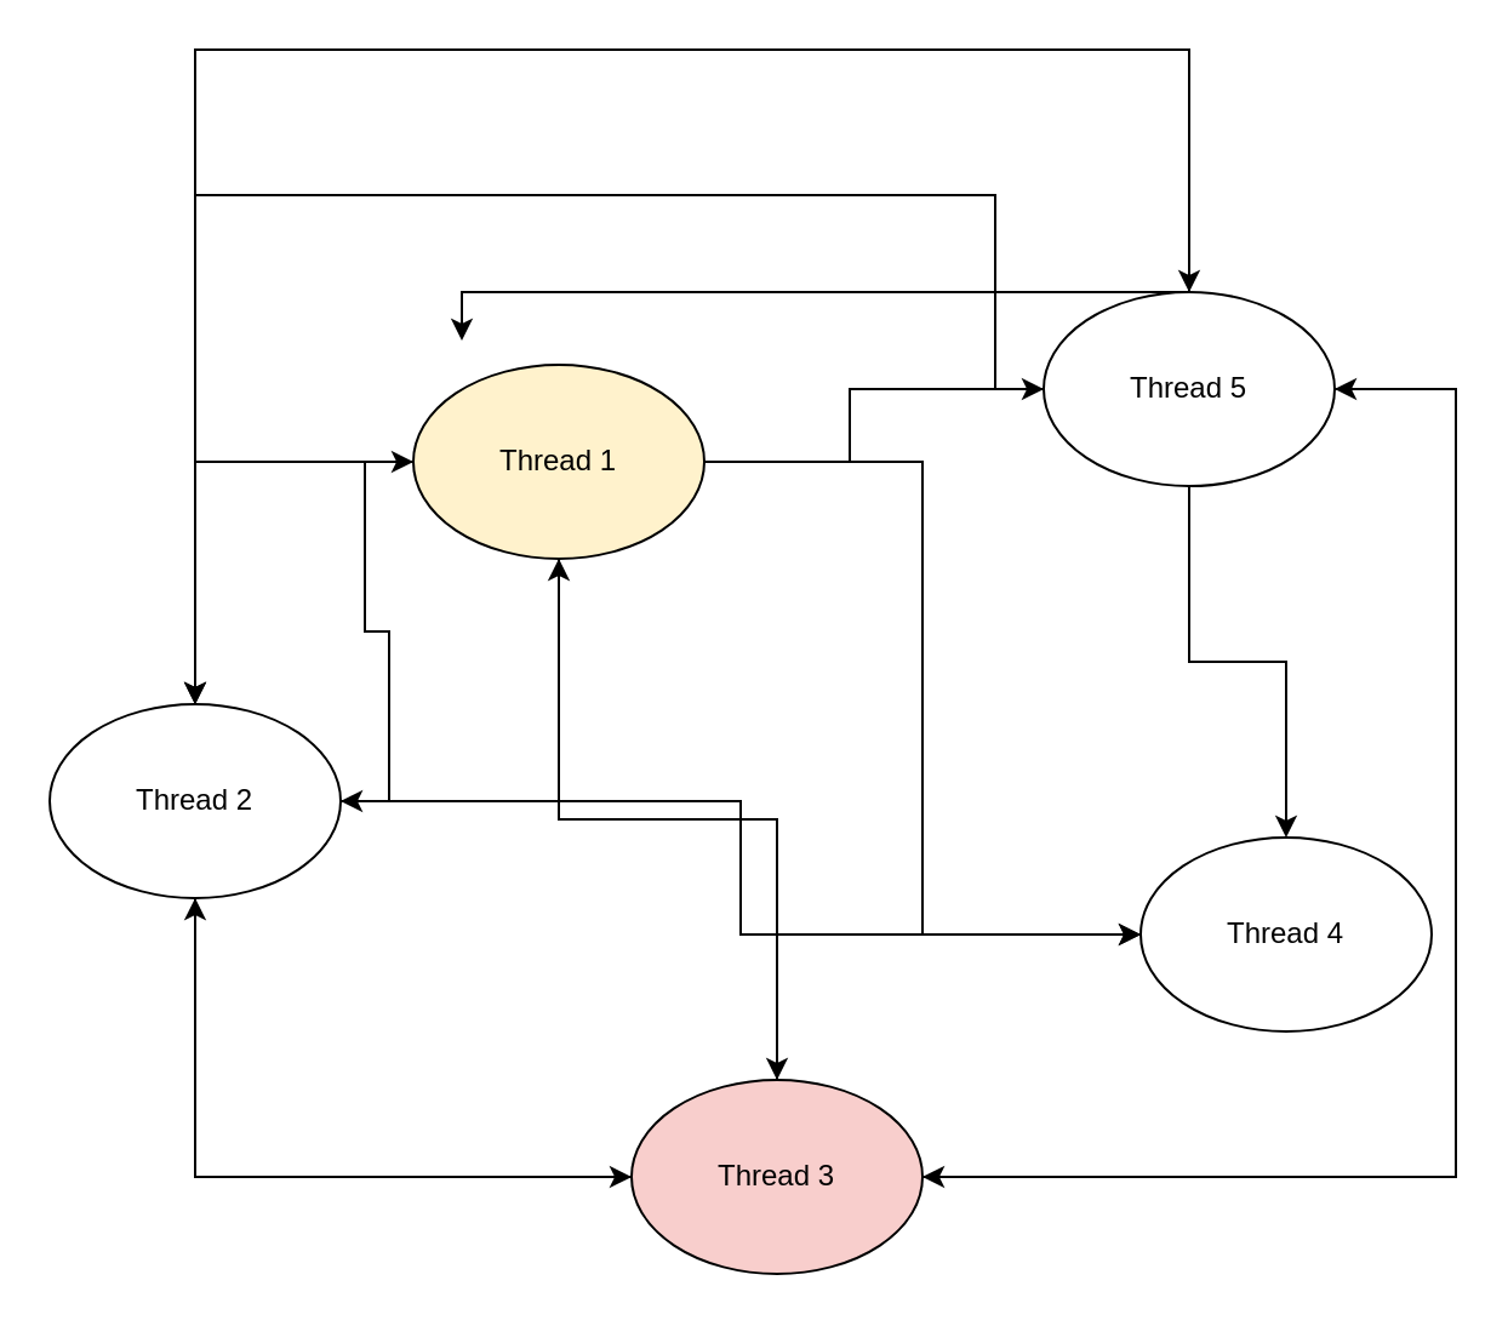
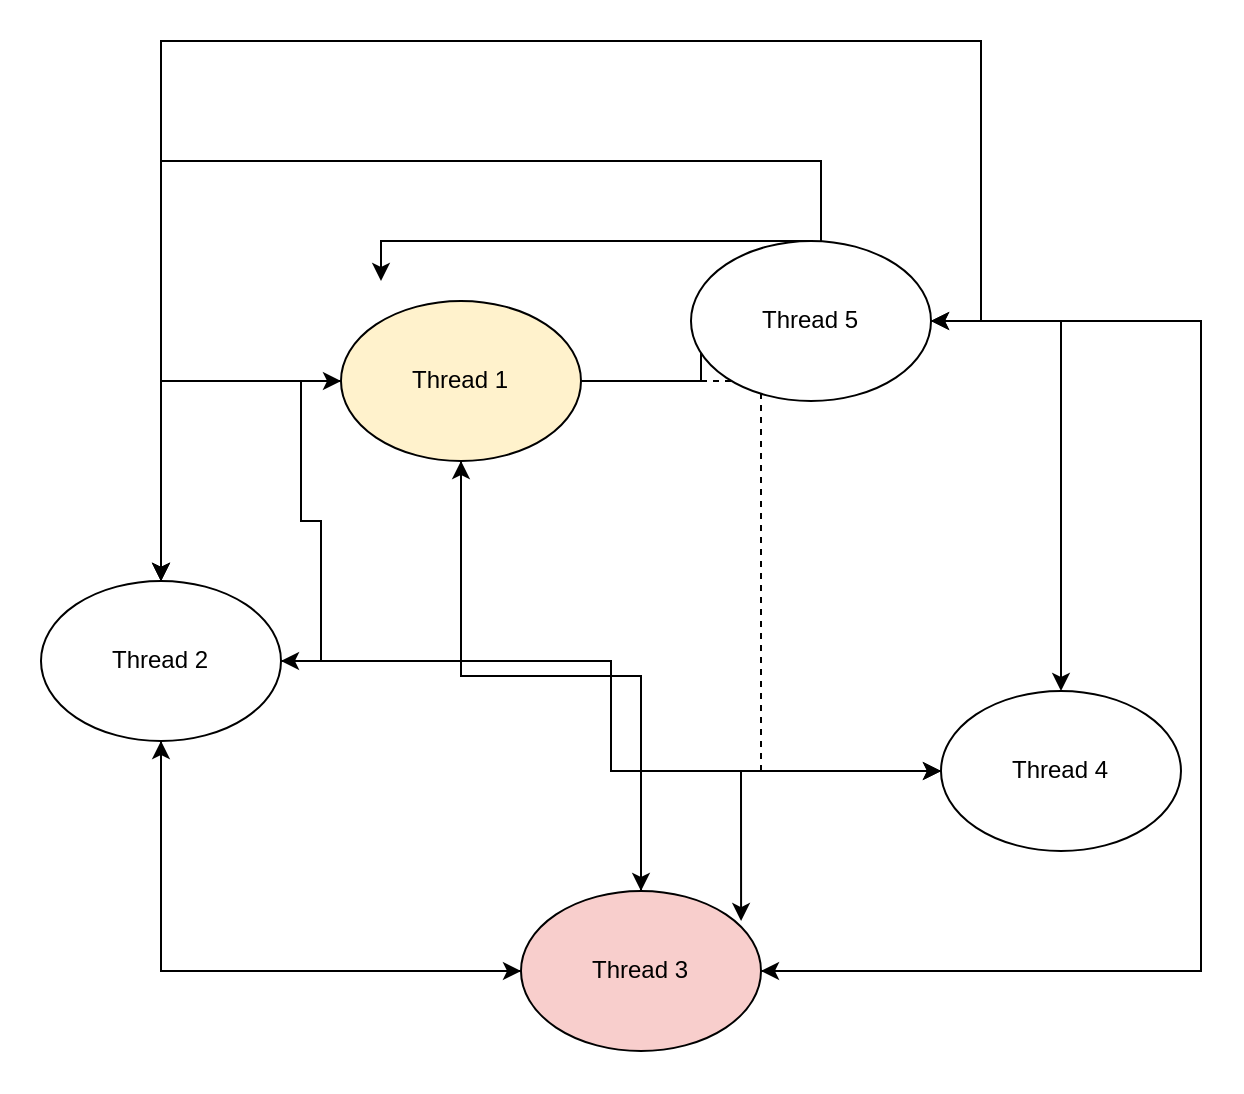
  <mxCell id="0" />
  <mxCell id="1" parent="0" />
  <mxCell id="2" style="edgeStyle=orthogonalEdgeStyle;rounded=0;orthogonalLoop=1;jettySize=auto;html=1;" edge="1" parent="1" source="6" target="11"><mxGeometry relative="1" as="geometry" /></mxCell>
  <mxCell id="3" style="edgeStyle=orthogonalEdgeStyle;rounded=0;orthogonalLoop=1;jettySize=auto;html=1;entryX=0.5;entryY=0;entryDx=0;entryDy=0;" edge="1" parent="1" source="6" target="15"><mxGeometry relative="1" as="geometry" /></mxCell>
- <mxCell id="4" style="edgeStyle=orthogonalEdgeStyle;rounded=0;orthogonalLoop=1;jettySize=auto;html=1;entryX=0;entryY=0.5;entryDx=0;entryDy=0;" edge="1" parent="1" source="6" target="18"><mxGeometry relative="1" as="geometry" /></mxCell>
+ <mxCell id="4" style="edgeStyle=orthogonalEdgeStyle;rounded=0;orthogonalLoop=1;jettySize=auto;html=1;entryX=0;entryY=0.5;entryDx=0;entryDy=0;dashed=1;" edge="1" parent="1" source="6" target="18"><mxGeometry relative="1" as="geometry" /></mxCell>
  <mxCell id="5" style="edgeStyle=orthogonalEdgeStyle;rounded=0;orthogonalLoop=1;jettySize=auto;html=1;entryX=0;entryY=0.5;entryDx=0;entryDy=0;" edge="1" parent="1" source="6" target="24"><mxGeometry relative="1" as="geometry"><Array as="points"><mxPoint x="350" y="190" /></Array></mxGeometry></mxCell>
  <mxCell id="6" value="Thread 1" style="ellipse;whiteSpace=wrap;html=1;fillColor=#fff2cc;" vertex="1" parent="1"><mxGeometry x="170" y="150" width="120" height="80" as="geometry" /></mxCell>
  <mxCell id="7" style="edgeStyle=orthogonalEdgeStyle;rounded=0;orthogonalLoop=1;jettySize=auto;html=1;entryX=0;entryY=0.5;entryDx=0;entryDy=0;" edge="1" parent="1" source="11" target="6"><mxGeometry relative="1" as="geometry" /></mxCell>
  <mxCell id="8" style="edgeStyle=orthogonalEdgeStyle;rounded=0;orthogonalLoop=1;jettySize=auto;html=1;entryX=0;entryY=0.5;entryDx=0;entryDy=0;exitX=0.5;exitY=1;exitDx=0;exitDy=0;" edge="1" parent="1" source="11" target="15"><mxGeometry relative="1" as="geometry" /></mxCell>
  <mxCell id="9" style="edgeStyle=orthogonalEdgeStyle;rounded=0;orthogonalLoop=1;jettySize=auto;html=1;" edge="1" parent="1" source="11" target="18"><mxGeometry relative="1" as="geometry" /></mxCell>
  <mxCell id="10" style="edgeStyle=orthogonalEdgeStyle;rounded=0;orthogonalLoop=1;jettySize=auto;html=1;" edge="1" parent="1" source="11" target="24"><mxGeometry relative="1" as="geometry"><Array as="points"><mxPoint x="80" y="20" /><mxPoint x="490" y="20" /></Array></mxGeometry></mxCell>
  <mxCell id="11" value="Thread 2" style="ellipse;whiteSpace=wrap;html=1;" vertex="1" parent="1"><mxGeometry x="20" y="290" width="120" height="80" as="geometry" /></mxCell>
  <mxCell id="12" style="edgeStyle=orthogonalEdgeStyle;rounded=0;orthogonalLoop=1;jettySize=auto;html=1;entryX=1;entryY=0.5;entryDx=0;entryDy=0;" edge="1" parent="1" source="15" target="24"><mxGeometry relative="1" as="geometry"><Array as="points"><mxPoint x="600" y="485" /><mxPoint x="600" y="160" /></Array></mxGeometry></mxCell>
  <mxCell id="13" style="edgeStyle=orthogonalEdgeStyle;rounded=0;orthogonalLoop=1;jettySize=auto;html=1;" edge="1" parent="1" source="15" target="6"><mxGeometry relative="1" as="geometry" /></mxCell>
  <mxCell id="14" style="edgeStyle=orthogonalEdgeStyle;rounded=0;orthogonalLoop=1;jettySize=auto;html=1;entryX=0.5;entryY=1;entryDx=0;entryDy=0;" edge="1" parent="1" source="15" target="11"><mxGeometry relative="1" as="geometry" /></mxCell>
  <mxCell id="15" value="Thread 3" style="ellipse;whiteSpace=wrap;html=1;fillColor=#f8cecc;" vertex="1" parent="1"><mxGeometry x="260" y="445" width="120" height="80" as="geometry" /></mxCell>
+ <mxCell id="16" style="edgeStyle=orthogonalEdgeStyle;rounded=0;orthogonalLoop=1;jettySize=auto;html=1;entryX=0.917;entryY=0.188;entryDx=0;entryDy=0;entryPerimeter=0;" edge="1" parent="1" source="18" target="15"><mxGeometry relative="1" as="geometry" /></mxCell>
  <mxCell id="17" style="edgeStyle=orthogonalEdgeStyle;rounded=0;orthogonalLoop=1;jettySize=auto;html=1;" edge="1" parent="1" source="18" target="11"><mxGeometry relative="1" as="geometry" /></mxCell>
  <mxCell id="18" value="Thread 4" style="ellipse;whiteSpace=wrap;html=1;" vertex="1" parent="1"><mxGeometry x="470" y="345" width="120" height="80" as="geometry" /></mxCell>
  <mxCell id="19" style="edgeStyle=orthogonalEdgeStyle;rounded=0;orthogonalLoop=1;jettySize=auto;html=1;" edge="1" parent="1" source="24"><mxGeometry relative="1" as="geometry"><mxPoint x="190" y="140" as="targetPoint" /><Array as="points"><mxPoint x="410" y="120" /><mxPoint x="190" y="120" /></Array></mxGeometry></mxCell>
  <mxCell id="20" style="edgeStyle=orthogonalEdgeStyle;rounded=0;orthogonalLoop=1;jettySize=auto;html=1;entryX=0.5;entryY=0;entryDx=0;entryDy=0;" edge="1" parent="1" source="24" target="18"><mxGeometry relative="1" as="geometry" /></mxCell>
  <mxCell id="21" style="edgeStyle=orthogonalEdgeStyle;rounded=0;orthogonalLoop=1;jettySize=auto;html=1;entryX=1;entryY=0.5;entryDx=0;entryDy=0;" edge="1" parent="1" source="24" target="15"><mxGeometry relative="1" as="geometry"><Array as="points"><mxPoint x="600" y="160" /><mxPoint x="600" y="485" /></Array></mxGeometry></mxCell>
  <mxCell id="22" style="edgeStyle=orthogonalEdgeStyle;rounded=0;orthogonalLoop=1;jettySize=auto;html=1;" edge="1" parent="1" source="24" target="11"><mxGeometry relative="1" as="geometry"><Array as="points"><mxPoint x="410" y="80" /><mxPoint x="80" y="80" /></Array></mxGeometry></mxCell>
  <mxCell id="23" style="edgeStyle=orthogonalEdgeStyle;rounded=0;orthogonalLoop=1;jettySize=auto;html=1;" edge="1" parent="1" source="24" target="11"><mxGeometry relative="1" as="geometry"><Array as="points"><mxPoint x="490" y="20" /><mxPoint x="80" y="20" /></Array></mxGeometry></mxCell>
- <mxCell id="24" value="Thread 5" style="ellipse;whiteSpace=wrap;html=1;" vertex="1" parent="1"><mxGeometry x="430" y="120" width="120" height="80" as="geometry" /></mxCell>
+ <mxCell id="24" value="Thread 5" style="ellipse;whiteSpace=wrap;html=1;" vertex="1" parent="1"><mxGeometry x="345" y="120" width="120" height="80" as="geometry" /></mxCell>
